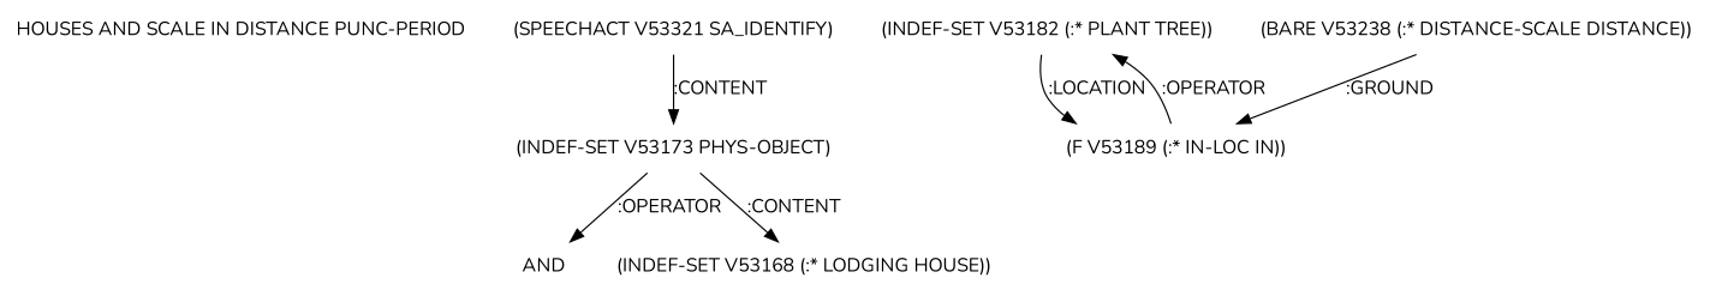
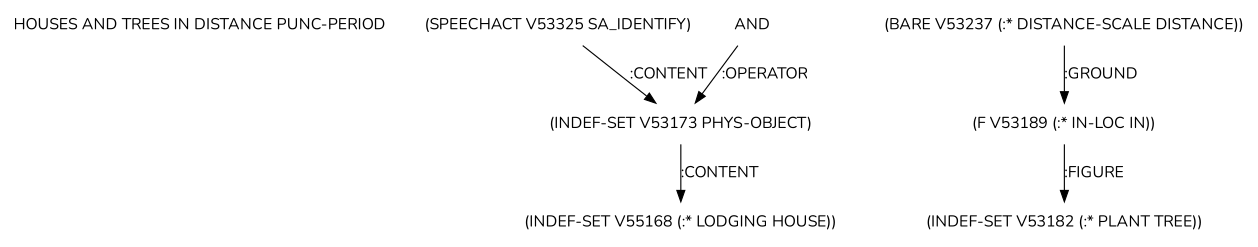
  digraph {
    fontname=Nunito
    node [fontname=Nunito shape=none]
    edge [fontname=Nunito]
-   "HOUSES AND TREES IN DISTANCE PUNC-PERIOD" [label="HOUSES AND SCALE IN DISTANCE PUNC-PERIOD"]
-   n2 [label="(SPEECHACT V53321 SA_IDENTIFY)"]
+   "HOUSES AND TREES IN DISTANCE PUNC-PERIOD"
+   n2 [label="(SPEECHACT V53325 SA_IDENTIFY)"]
    n3 [label="(INDEF-SET V53173 PHYS-OBJECT)"]
    n4 [label=AND]
-   n5 [label="(INDEF-SET V53168 (:* LODGING HOUSE))"]
+   n5 [label="(INDEF-SET V55168 (:* LODGING HOUSE))"]
    n6 [label="(INDEF-SET V53182 (:* PLANT TREE))"]
    n7 [label="(F V53189 (:* IN-LOC IN))"]
-   n8 [label="(BARE V53238 (:* DISTANCE-SCALE DISTANCE))"]
+   n8 [label="(BARE V53237 (:* DISTANCE-SCALE DISTANCE))"]
    n2 -> n3 [label=":CONTENT"]
-   n3 -> n4 [label=":OPERATOR"]
+   n4 -> n3 [label=":OPERATOR"]
    n3 -> n5 [label=":CONTENT"]
-   n6 -> n7 [label=":LOCATION"]
-   n7 -> n6 [label=":OPERATOR"]
+   n7 -> n6 [label=":FIGURE"]
    n8 -> n7 [label=":GROUND"]
  }
